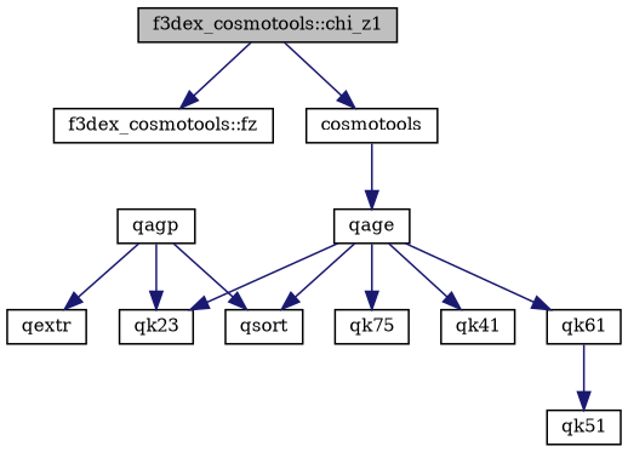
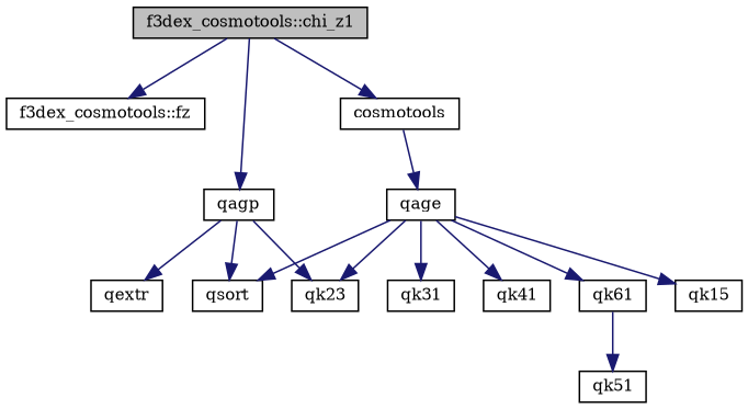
  digraph {
    fontname="DejaVu Serif"
    rankdir=TB
    node [color=black fillcolor=white fontname="DejaVu Serif" fontsize=10 shape=record style=filled]
    edge [color=midnightblue fontname="DejaVu Serif" fontsize=10 labelfontname=Helvetica labelfontsize=10 style=solid]
    n1 [fillcolor=grey75 fontcolor=black height=0.2 label="f3dex_cosmotools::chi_z1" width=0.4]
    n2 [height=0.2 label="f3dex_cosmotools::fz" width=0.4]
    n3 [height=0.2 label=cosmotools width=0.4]
    n4 [height=0.2 label=qagp width=0.4]
    n5 [height=0.2 label=qage width=0.4]
    n6 [height=0.2 label=qk23 width=0.4]
    n7 [height=0.2 label=qsort width=0.4]
    n8 [height=0.2 label=qextr width=0.4]
-   n9 [height=0.2 label=qk75 width=0.4]
+   n9 [height=0.2 label=qk15 width=0.4]
+   n10 [height=0.2 label=qk31 width=0.4]
    n11 [height=0.2 label=qk41 width=0.4]
    n12 [height=0.2 label=qk61 width=0.4]
    n13 [height=0.2 label=qk51 width=0.4]
    n1 -> n2
    n1 -> n3
+   n1 -> n4
    n3 -> n5
    n4 -> n6
    n4 -> n7
    n4 -> n8
    n5 -> n6
    n5 -> n7
    n5 -> n9
+   n5 -> n10
    n5 -> n11
    n5 -> n12
    n12 -> n13
  }
